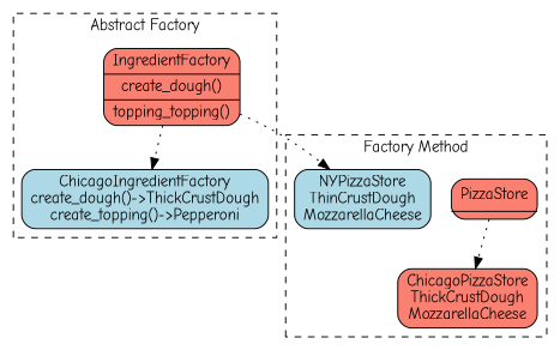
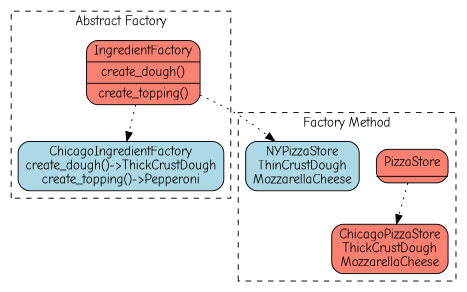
  digraph {
    fontname="Comic Neue"
    rankdir=TB
    node [fillcolor=salmon fontname="Comic Neue" shape=box style="rounded,filled"]
    edge [fontname="Comic Neue" style=dotted]
    n1 [label="{PizzaStore|order(type): unique_ptr<Pizza>}" shape=record]
    n2 [fillcolor=lightblue label="NYPizzaStore\nThinCrustDough\nMozzarellaCheese"]
    n3 [label="ChicagoPizzaStore\nThickCrustDough\nMozzarellaCheese"]
-   n4 [label="{IngredientFactory|create_dough()|topping_topping()}" shape=record]
+   n4 [label="{IngredientFactory|create_dough()|create_topping()}" shape=record]
    n5 [fillcolor=lightblue label="ChicagoIngredientFactory\ncreate_dough()->ThickCrustDough\ncreate_topping()->Pepperoni"]
    subgraph cluster_1 {
      label="Factory Method"
      style=dashed
      n1
      n2
      n3
    }
    subgraph cluster_2 {
      label="Abstract Factory"
      style=dashed
      n4
      n5
    }
    n1 -> n3
    n4 -> n2
    n4 -> n5
  }
